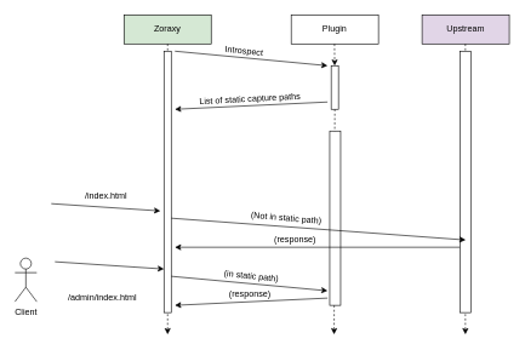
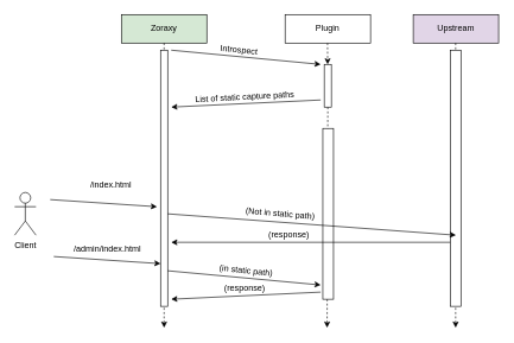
  <mxCell id="0" />
  <mxCell id="1" parent="0" />
  <mxCell id="2" value="Zoraxy" style="rounded=0;whiteSpace=wrap;html=1;fillColor=#d5e8d4;" vertex="1" parent="1"><mxGeometry x="170" y="20" width="120" height="40" as="geometry" /></mxCell>
  <mxCell id="3" value="Plugin" style="rounded=0;whiteSpace=wrap;html=1;" vertex="1" parent="1"><mxGeometry x="400" y="20" width="120" height="40" as="geometry" /></mxCell>
  <mxCell id="4" value="" style="endArrow=classic;html=1;exitX=0.5;exitY=1;exitDx=0;exitDy=0;dashed=1;" edge="1" parent="1" source="2"><mxGeometry width="50" height="50" relative="1" as="geometry"><mxPoint x="350" y="250" as="sourcePoint" /><mxPoint x="230" y="460" as="targetPoint" /></mxGeometry></mxCell>
  <mxCell id="5" value="" style="endArrow=classic;html=1;exitX=0.5;exitY=1;exitDx=0;exitDy=0;dashed=1;" edge="1" parent="1" source="8"><mxGeometry width="50" height="50" relative="1" as="geometry"><mxPoint x="459.58" y="60" as="sourcePoint" /><mxPoint x="459" y="460" as="targetPoint" /></mxGeometry></mxCell>
  <mxCell id="6" value="" style="rounded=0;whiteSpace=wrap;html=1;" vertex="1" parent="1"><mxGeometry x="225" y="70" width="10" height="360" as="geometry" /></mxCell>
  <mxCell id="7" value="" style="endArrow=classic;html=1;" edge="1" parent="1"><mxGeometry width="50" height="50" relative="1" as="geometry"><mxPoint x="240" y="70" as="sourcePoint" /><mxPoint x="450" y="90" as="targetPoint" /></mxGeometry></mxCell>
  <mxCell id="8" value="" style="rounded=0;whiteSpace=wrap;html=1;" vertex="1" parent="1"><mxGeometry x="455" y="90" width="10" height="60" as="geometry" /></mxCell>
  <mxCell id="9" value="" style="endArrow=classic;html=1;exitX=0.5;exitY=1;exitDx=0;exitDy=0;dashed=1;" edge="1" parent="1" target="8"><mxGeometry width="50" height="50" relative="1" as="geometry"><mxPoint x="459.58" y="60" as="sourcePoint" /><mxPoint x="459" y="460" as="targetPoint" /></mxGeometry></mxCell>
  <mxCell id="10" value="Introspect" style="text;html=1;align=center;verticalAlign=middle;resizable=0;points=[];;autosize=1;rotation=6;" vertex="1" parent="1"><mxGeometry x="300" y="60" width="70" height="20" as="geometry" /></mxCell>
  <mxCell id="11" value="" style="endArrow=classic;html=1;" edge="1" parent="1"><mxGeometry width="50" height="50" relative="1" as="geometry"><mxPoint x="450" y="140" as="sourcePoint" /><mxPoint x="240" y="150" as="targetPoint" /></mxGeometry></mxCell>
  <mxCell id="12" value="List of static capture paths" style="text;html=1;align=center;verticalAlign=middle;resizable=0;points=[];;autosize=1;rotation=-3;" vertex="1" parent="1"><mxGeometry x="268" y="126" width="150" height="20" as="geometry" /></mxCell>
  <mxCell id="13" value="" style="rounded=0;whiteSpace=wrap;html=1;" vertex="1" parent="1"><mxGeometry x="453" y="180" width="15" height="240" as="geometry" /></mxCell>
- <mxCell id="14" value="Client" style="shape=umlActor;verticalLabelPosition=bottom;labelBackgroundColor=#ffffff;verticalAlign=top;html=1;outlineConnect=0;" vertex="1" parent="1"><mxGeometry x="20" y="355" width="30" height="60" as="geometry" /></mxCell>
+ <mxCell id="14" value="Client" style="shape=umlActor;verticalLabelPosition=bottom;labelBackgroundColor=#ffffff;verticalAlign=top;html=1;outlineConnect=0;" vertex="1" parent="1"><mxGeometry x="20" y="270" width="30" height="60" as="geometry" /></mxCell>
  <mxCell id="15" value="" style="endArrow=classic;html=1;" edge="1" parent="1"><mxGeometry width="50" height="50" relative="1" as="geometry"><mxPoint x="70" y="280" as="sourcePoint" /><mxPoint x="220" y="290" as="targetPoint" /></mxGeometry></mxCell>
  <mxCell id="16" value="Upstream" style="rounded=0;whiteSpace=wrap;html=1;fillColor=#e1d5e7;" vertex="1" parent="1"><mxGeometry x="580" y="20" width="120" height="40" as="geometry" /></mxCell>
  <mxCell id="17" value="" style="endArrow=classic;html=1;exitX=0.5;exitY=1;exitDx=0;exitDy=0;dashed=1;" edge="1" parent="1"><mxGeometry width="50" height="50" relative="1" as="geometry"><mxPoint x="639.58" y="60" as="sourcePoint" /><mxPoint x="639.58" y="460" as="targetPoint" /></mxGeometry></mxCell>
- <mxCell id="18" value="/index.html" style="text;html=1;align=center;verticalAlign=middle;resizable=0;points=[];;autosize=1;" vertex="1" parent="1"><mxGeometry x="110" y="260" width="70" height="20" as="geometry" /></mxCell>
+ <mxCell id="18" value="/index.html" style="text;html=1;align=center;verticalAlign=middle;resizable=0;points=[];;autosize=1;" vertex="1" parent="1"><mxGeometry x="120" y="250" width="70" height="20" as="geometry" /></mxCell>
  <mxCell id="19" value="" style="rounded=0;whiteSpace=wrap;html=1;" vertex="1" parent="1"><mxGeometry x="632" y="70" width="15" height="360" as="geometry" /></mxCell>
  <mxCell id="20" value="" style="endArrow=classic;html=1;" edge="1" parent="1"><mxGeometry width="50" height="50" relative="1" as="geometry"><mxPoint x="235" y="300" as="sourcePoint" /><mxPoint x="640" y="330" as="targetPoint" /></mxGeometry></mxCell>
  <mxCell id="21" value="(Not in static path)" style="text;html=1;align=center;verticalAlign=middle;resizable=0;points=[];;autosize=1;rotation=5;" vertex="1" parent="1"><mxGeometry x="338.33" y="290" width="110" height="20" as="geometry" /></mxCell>
  <mxCell id="22" value="" style="endArrow=classic;html=1;" edge="1" parent="1"><mxGeometry width="50" height="50" relative="1" as="geometry"><mxPoint x="75" y="360" as="sourcePoint" /><mxPoint x="225" y="370" as="targetPoint" /></mxGeometry></mxCell>
- <mxCell id="23" value="/admin/index.html" style="text;html=1;align=center;verticalAlign=middle;resizable=0;points=[];;autosize=1;" vertex="1" parent="1"><mxGeometry x="85" y="400" width="110" height="20" as="geometry" /></mxCell>
+ <mxCell id="23" value="/admin/index.html" style="text;html=1;align=center;verticalAlign=middle;resizable=0;points=[];;autosize=1;" vertex="1" parent="1"><mxGeometry x="95" y="340" width="110" height="20" as="geometry" /></mxCell>
  <mxCell id="24" value="" style="endArrow=classic;html=1;" edge="1" parent="1"><mxGeometry width="50" height="50" relative="1" as="geometry"><mxPoint x="235" y="380" as="sourcePoint" /><mxPoint x="450" y="400" as="targetPoint" /></mxGeometry></mxCell>
  <mxCell id="25" value="(in static path)" style="text;html=1;align=center;verticalAlign=middle;resizable=0;points=[];;autosize=1;rotation=6;" vertex="1" parent="1"><mxGeometry x="300" y="370" width="90" height="20" as="geometry" /></mxCell>
  <mxCell id="26" value="" style="endArrow=classic;html=1;exitX=0;exitY=0.75;exitDx=0;exitDy=0;" edge="1" parent="1" source="19"><mxGeometry width="50" height="50" relative="1" as="geometry"><mxPoint x="630" y="360" as="sourcePoint" /><mxPoint x="240" y="340" as="targetPoint" /></mxGeometry></mxCell>
  <mxCell id="27" value="(response)" style="text;html=1;align=center;verticalAlign=middle;resizable=0;points=[];;autosize=1;" vertex="1" parent="1"><mxGeometry x="370" y="320" width="70" height="20" as="geometry" /></mxCell>
  <mxCell id="28" value="" style="endArrow=classic;html=1;" edge="1" parent="1"><mxGeometry width="50" height="50" relative="1" as="geometry"><mxPoint x="450" y="410" as="sourcePoint" /><mxPoint x="240" y="420" as="targetPoint" /></mxGeometry></mxCell>
  <mxCell id="29" value="(response)" style="text;html=1;align=center;verticalAlign=middle;resizable=0;points=[];;autosize=1;" vertex="1" parent="1"><mxGeometry x="308" y="395" width="70" height="20" as="geometry" /></mxCell>
